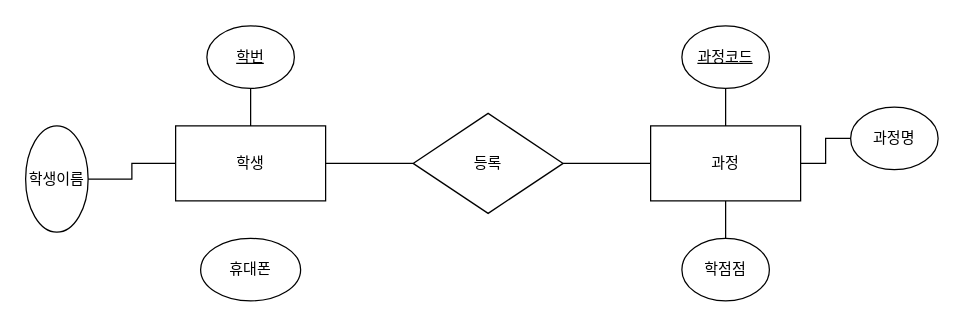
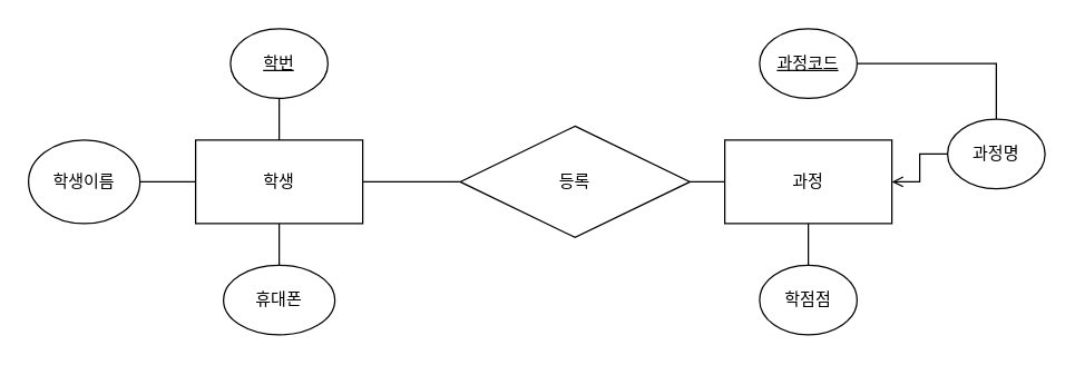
  <mxCell id="0" />
  <mxCell id="1" parent="0" />
  <mxCell id="2" value="학생" style="rounded=0;whiteSpace=wrap;html=1;" vertex="1" parent="1"><mxGeometry x="140" y="100" width="120" height="60" as="geometry" /></mxCell>
  <mxCell id="3" value="과정" style="rounded=0;whiteSpace=wrap;html=1;" vertex="1" parent="1"><mxGeometry x="520" y="100" width="120" height="60" as="geometry" /></mxCell>
  <mxCell id="4" value="" style="edgeStyle=orthogonalEdgeStyle;rounded=0;orthogonalLoop=1;jettySize=auto;html=1;endArrow=none;endFill=0;" edge="1" parent="1" source="6" target="2"><mxGeometry relative="1" as="geometry" /></mxCell>
  <mxCell id="5" value="" style="edgeStyle=orthogonalEdgeStyle;rounded=0;orthogonalLoop=1;jettySize=auto;html=1;endArrow=none;endFill=0;" edge="1" parent="1" source="6" target="3"><mxGeometry relative="1" as="geometry" /></mxCell>
- <mxCell id="6" value="등록" style="rhombus;whiteSpace=wrap;html=1;" vertex="1" parent="1"><mxGeometry x="330" y="90" width="120" height="80" as="geometry" /></mxCell>
+ <mxCell id="6" value="등록" style="rhombus;whiteSpace=wrap;html=1;" vertex="1" parent="1"><mxGeometry x="330" y="90" width="165" height="80" as="geometry" /></mxCell>
  <mxCell id="7" value="" style="edgeStyle=orthogonalEdgeStyle;rounded=0;orthogonalLoop=1;jettySize=auto;html=1;endArrow=none;endFill=0;" edge="1" parent="1" source="8" target="2"><mxGeometry relative="1" as="geometry" /></mxCell>
  <mxCell id="8" value="&lt;u&gt;학번&lt;/u&gt;" style="ellipse;whiteSpace=wrap;html=1;" vertex="1" parent="1"><mxGeometry x="165" y="20" width="70" height="50" as="geometry" /></mxCell>
+ <mxCell id="9" value="" style="edgeStyle=orthogonalEdgeStyle;rounded=0;orthogonalLoop=1;jettySize=auto;html=1;endArrow=none;endFill=0;" edge="1" parent="1" source="10" target="2"><mxGeometry relative="1" as="geometry" /></mxCell>
  <mxCell id="10" value="휴대폰" style="ellipse;whiteSpace=wrap;html=1;" vertex="1" parent="1"><mxGeometry x="160" y="190" width="80" height="50" as="geometry" /></mxCell>
  <mxCell id="11" value="" style="edgeStyle=orthogonalEdgeStyle;rounded=0;orthogonalLoop=1;jettySize=auto;html=1;endArrow=none;endFill=0;" edge="1" parent="1" source="12" target="2"><mxGeometry relative="1" as="geometry" /></mxCell>
- <mxCell id="12" value="학생이름" style="ellipse;whiteSpace=wrap;html=1;" vertex="1" parent="1"><mxGeometry x="20" y="100" width="50" height="85" as="geometry" /></mxCell>
- <mxCell id="13" value="" style="edgeStyle=orthogonalEdgeStyle;rounded=0;orthogonalLoop=1;jettySize=auto;html=1;endArrow=none;endFill=0;" edge="1" parent="1" source="14" target="3"><mxGeometry relative="1" as="geometry" /></mxCell>
+ <mxCell id="12" value="학생이름" style="ellipse;whiteSpace=wrap;html=1;" vertex="1" parent="1"><mxGeometry x="20" y="100" width="80" height="60" as="geometry" /></mxCell>
+ <mxCell id="13" value="" style="edgeStyle=orthogonalEdgeStyle;rounded=0;orthogonalLoop=1;jettySize=auto;html=1;endArrow=none;endFill=0;" edge="1" parent="1" source="14" target="16"><mxGeometry relative="1" as="geometry" /></mxCell>
  <mxCell id="14" value="&lt;u&gt;과정코드&lt;/u&gt;" style="ellipse;whiteSpace=wrap;html=1;" vertex="1" parent="1"><mxGeometry x="545" y="20" width="70" height="50" as="geometry" /></mxCell>
- <mxCell id="15" value="" style="edgeStyle=orthogonalEdgeStyle;rounded=0;orthogonalLoop=1;jettySize=auto;html=1;endArrow=none;endFill=0;" edge="1" parent="1" source="16" target="3"><mxGeometry relative="1" as="geometry" /></mxCell>
+ <mxCell id="15" value="" style="edgeStyle=orthogonalEdgeStyle;rounded=0;orthogonalLoop=1;jettySize=auto;html=1;endArrow=open;endFill=0;" edge="1" parent="1" source="16" target="3"><mxGeometry relative="1" as="geometry" /></mxCell>
  <mxCell id="16" value="과정명" style="ellipse;whiteSpace=wrap;html=1;" vertex="1" parent="1"><mxGeometry x="680" y="85" width="70" height="50" as="geometry" /></mxCell>
  <mxCell id="17" value="" style="edgeStyle=orthogonalEdgeStyle;rounded=0;orthogonalLoop=1;jettySize=auto;html=1;endArrow=none;endFill=0;" edge="1" parent="1" source="18" target="3"><mxGeometry relative="1" as="geometry" /></mxCell>
  <mxCell id="18" value="학점점" style="ellipse;whiteSpace=wrap;html=1;" vertex="1" parent="1"><mxGeometry x="545" y="190" width="70" height="50" as="geometry" /></mxCell>
